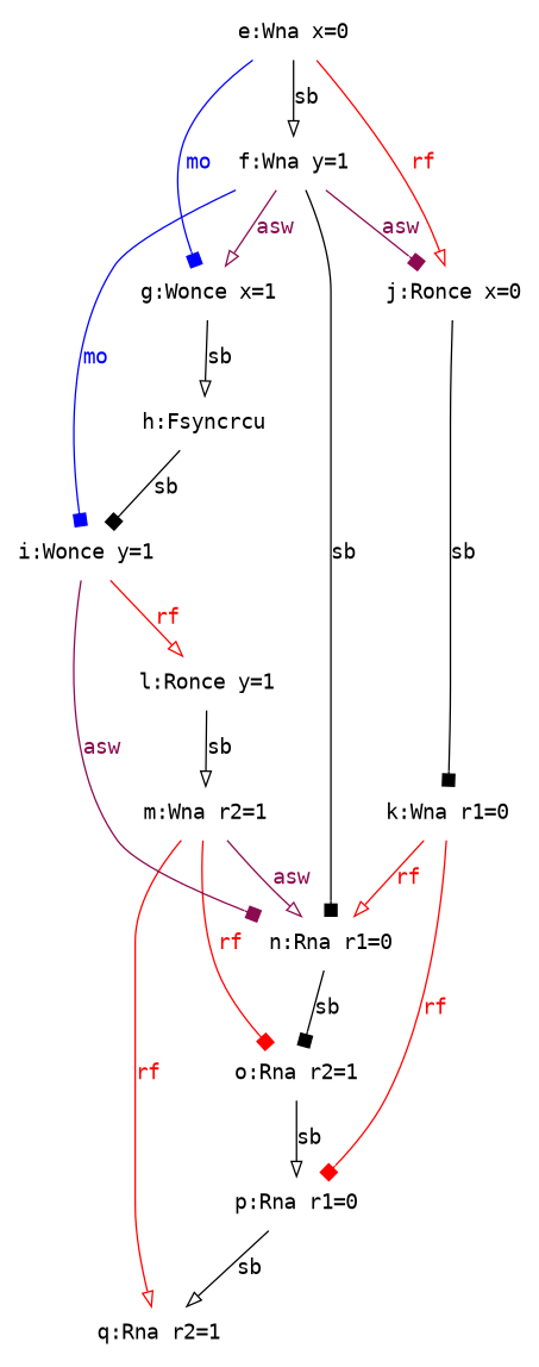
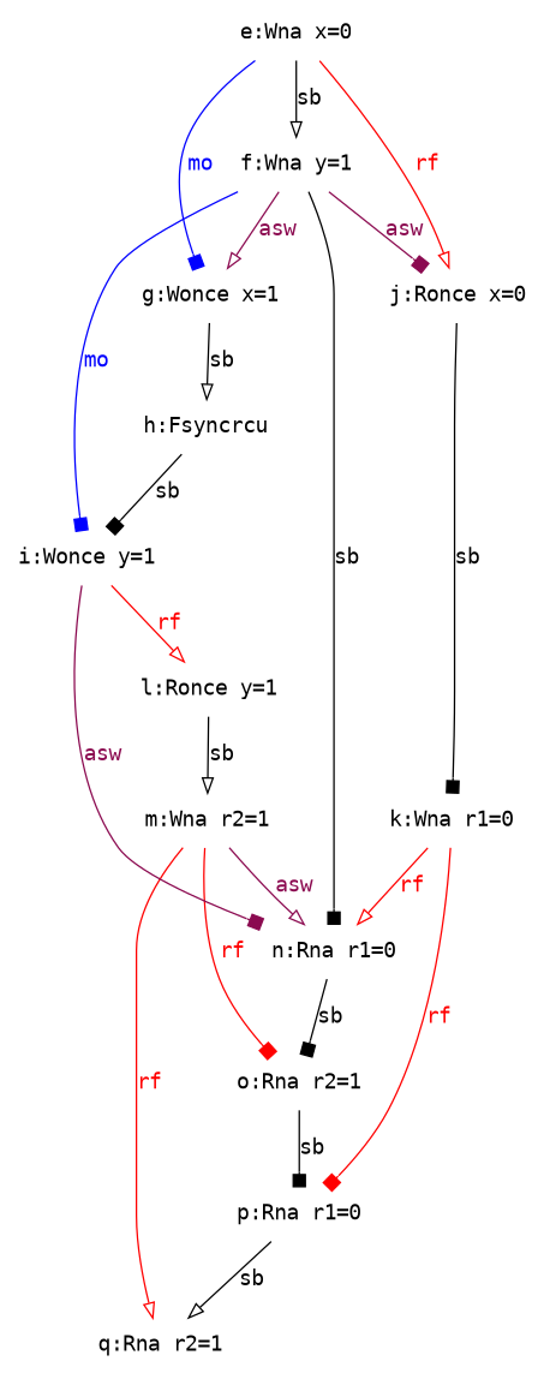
  digraph {
    fontname="DejaVu Sans Mono"
    splines=true
    node [fontname="DejaVu Sans Mono" shape=none]
    edge [arrowhead=box color=black fontname="DejaVu Sans Mono"]
    n1 [label="j:Ronce x=0"]
    n2 [label="k:Wna r1=0"]
    n3 [label="n:Rna r1=0"]
    n4 [label="p:Rna r1=0"]
    n5 [label="l:Ronce y=1"]
    n6 [label="m:Wna r2=1"]
    n7 [label="o:Rna r2=1"]
    n8 [label="q:Rna r2=1"]
    n9 [label="e:Wna x=0"]
    n10 [label="f:Wna y=1"]
    n11 [label="g:Wonce x=1"]
    n12 [label="i:Wonce y=1"]
    n13 [label="h:Fsyncrcu"]
    n1 -> n2 [label=<<font color="black">sb</font>>]
    n2 -> n3 [arrowhead=onormal color=red label=<<font color="red">rf</font>>]
    n2 -> n4 [color=red label=<<font color="red">rf</font>>]
    n3 -> n7 [label=<<font color="black">sb</font>>]
    n4 -> n8 [arrowhead=onormal label=<<font color="black">sb</font>>]
    n5 -> n6 [arrowhead=onormal label=<<font color="black">sb</font>>]
    n6 -> n3 [arrowhead=onormal color=deeppink4 label=<<font color="deeppink4">asw</font>>]
    n6 -> n7 [color=red label=<<font color="red">rf</font>>]
    n6 -> n8 [arrowhead=onormal color=red label=<<font color="red">rf</font>>]
-   n7 -> n4 [arrowhead=onormal label=<<font color="black">sb</font>>]
+   n7 -> n4 [label=<<font color="black">sb</font>>]
    n9 -> n1 [arrowhead=onormal color=red label=<<font color="red">rf</font>>]
    n9 -> n10 [arrowhead=onormal label=<<font color="black">sb</font>>]
    n9 -> n11 [color=blue label=<<font color="blue">mo</font>>]
    n10 -> n1 [color=deeppink4 label=<<font color="deeppink4">asw</font>>]
    n10 -> n3 [label=<<font color="black">sb</font>>]
    n10 -> n11 [arrowhead=onormal color=deeppink4 label=<<font color="deeppink4">asw</font>>]
    n10 -> n12 [color=blue label=<<font color="blue">mo</font>>]
    n11 -> n13 [arrowhead=onormal label=<<font color="black">sb</font>>]
    n12 -> n3 [color=deeppink4 label=<<font color="deeppink4">asw</font>>]
    n12 -> n5 [arrowhead=onormal color=red label=<<font color="red">rf</font>>]
    n13 -> n12 [label=<<font color="black">sb</font>>]
  }
